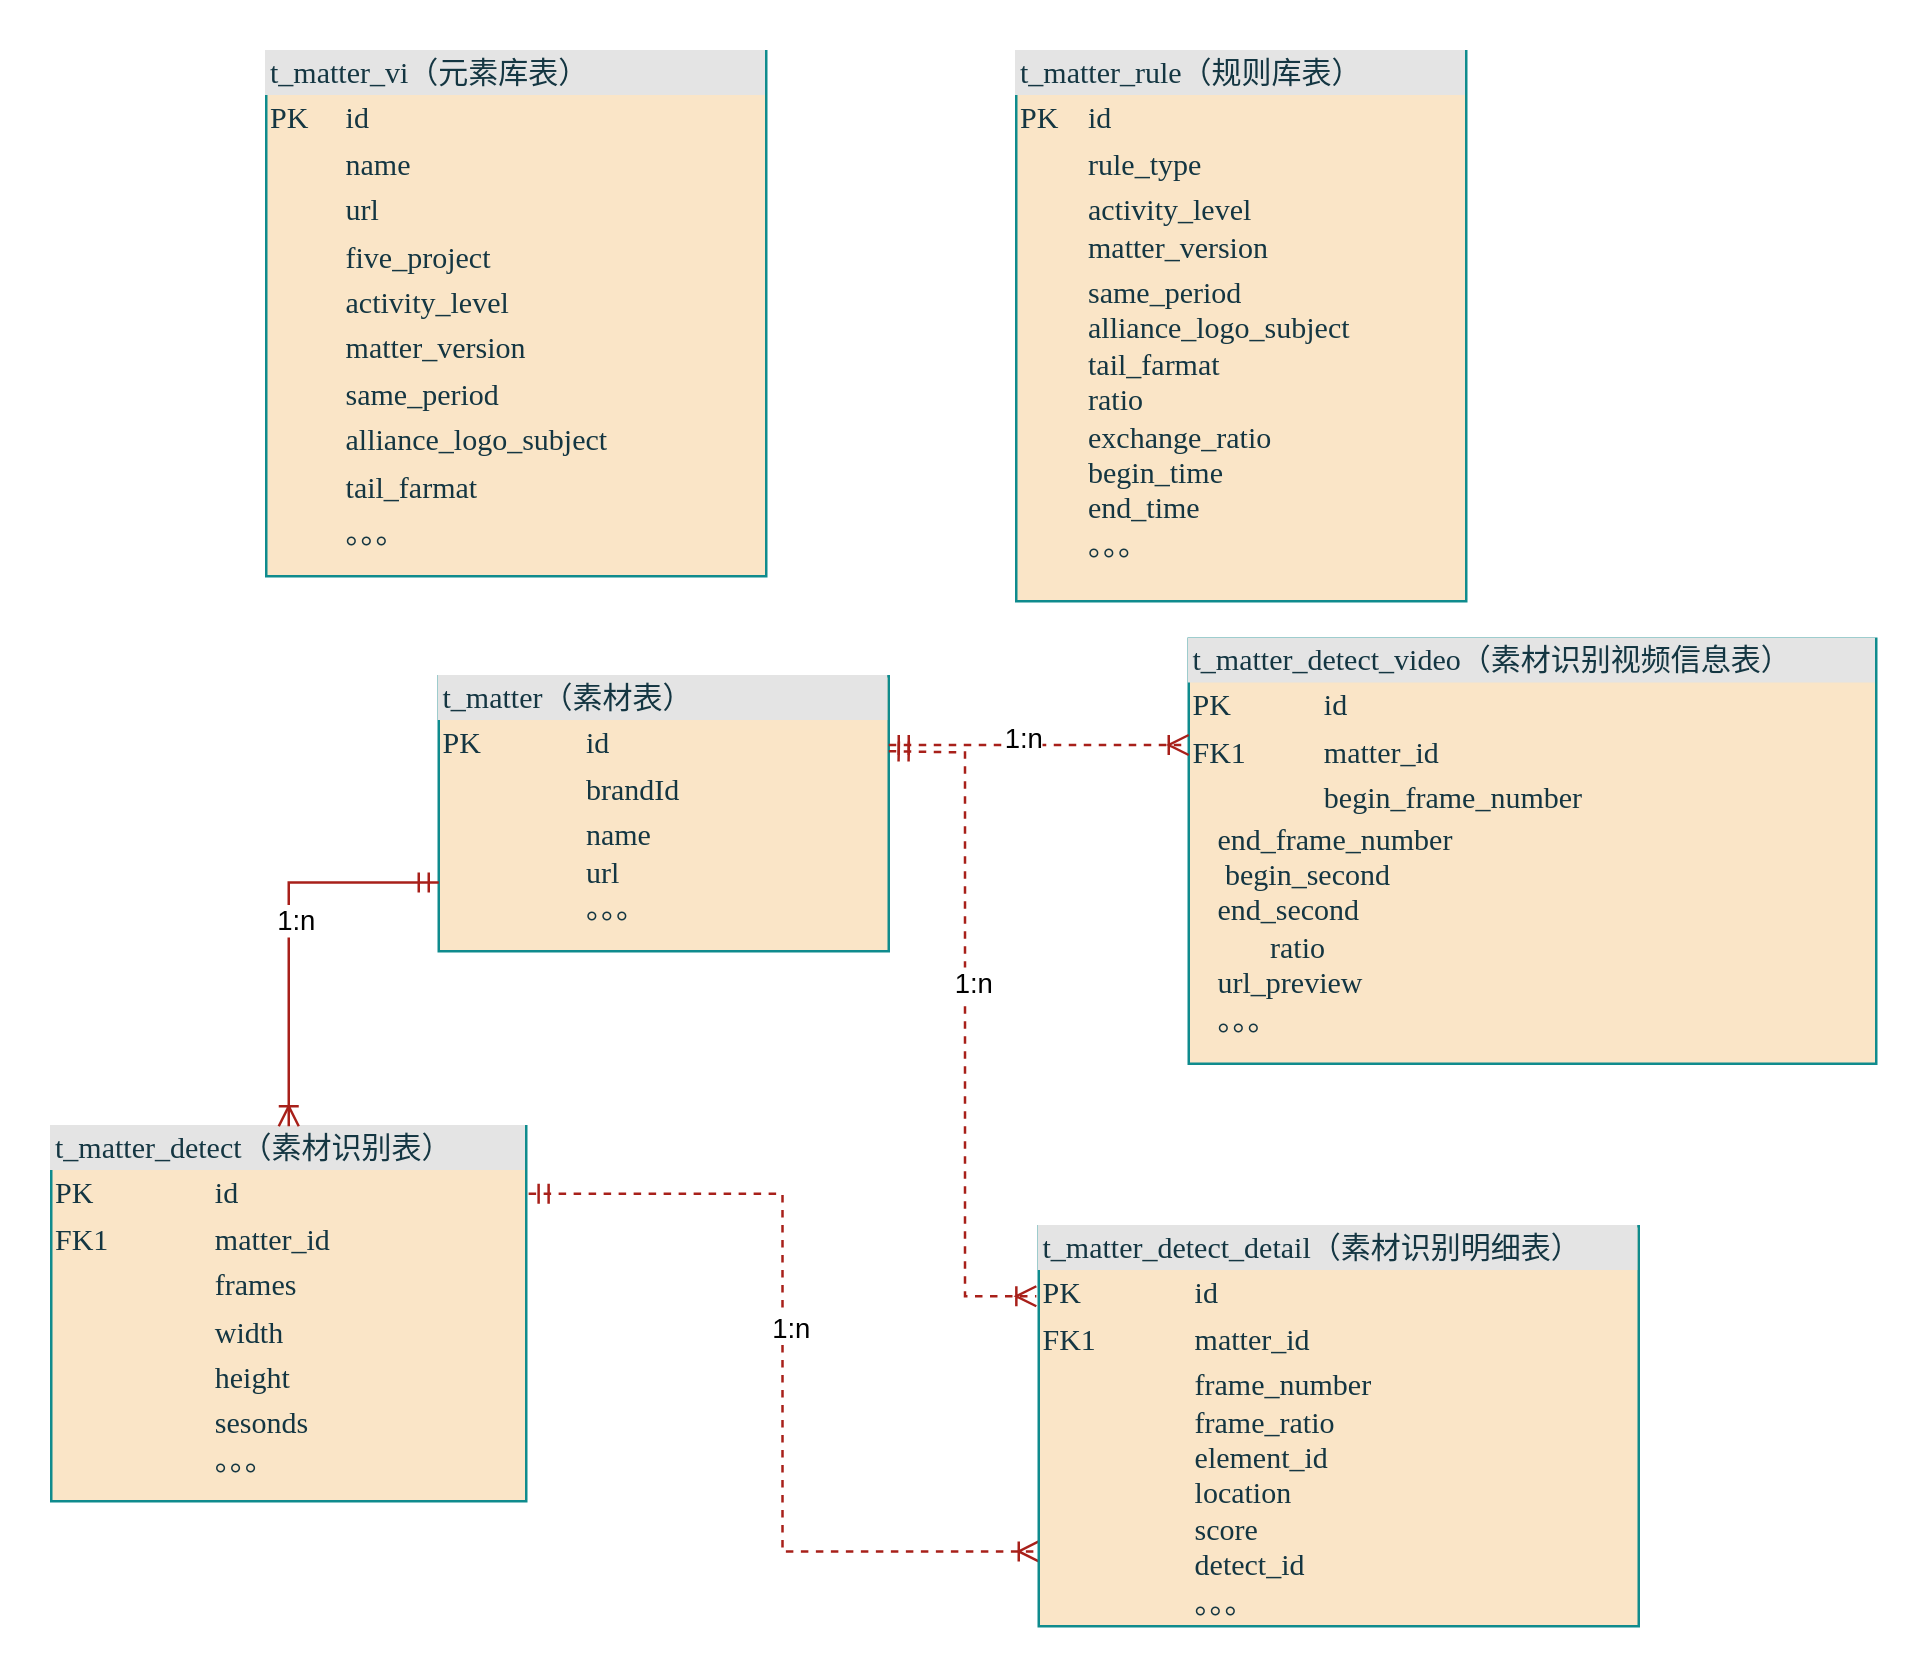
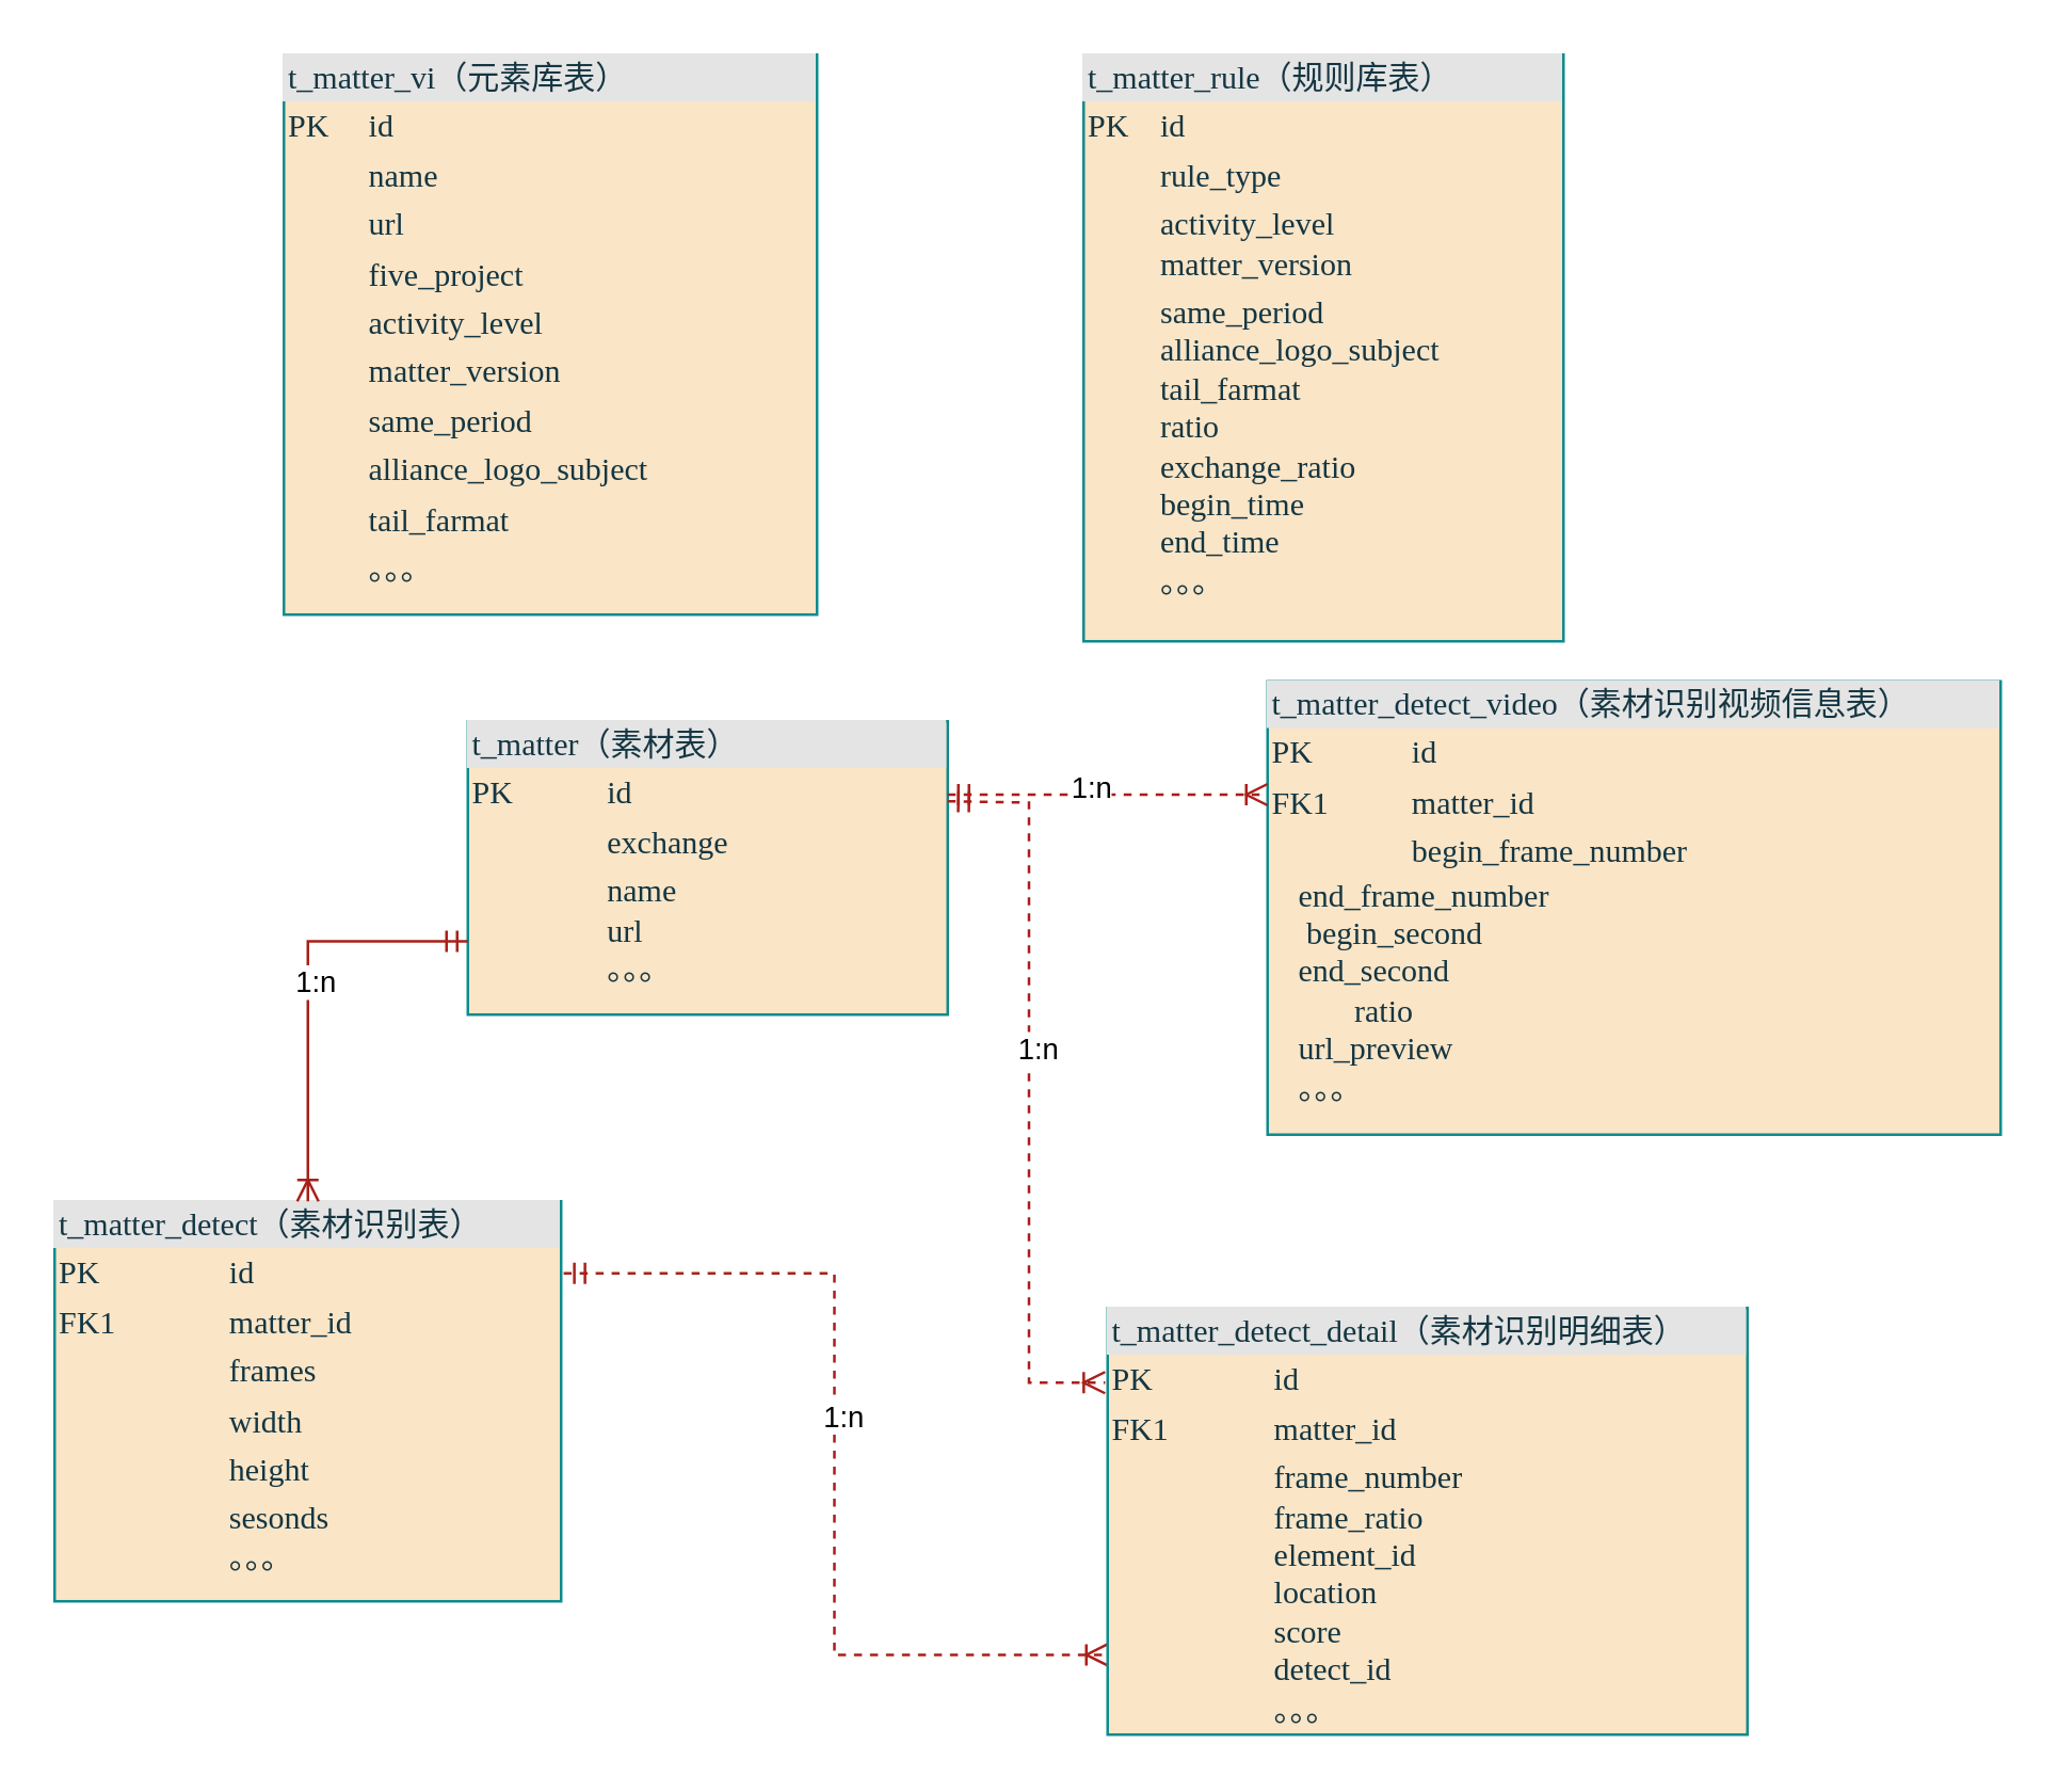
  <mxCell id="0" />
  <mxCell id="1" parent="0" />
- <mxCell id="2" value="&lt;div style=&quot;box-sizing:border-box;width:100%;background:#e4e4e4;padding:2px;&quot;&gt;t_matter（素材表）&lt;/div&gt;&lt;table style=&quot;width:100%;font-size:1em;&quot; cellpadding=&quot;2&quot; cellspacing=&quot;0&quot;&gt;&lt;tbody&gt;&lt;tr&gt;&lt;td&gt;PK&lt;/td&gt;&lt;td&gt;id&lt;/td&gt;&lt;/tr&gt;&lt;tr&gt;&lt;td&gt;&lt;br&gt;&lt;/td&gt;&lt;td&gt;brandId&lt;br&gt;&lt;/td&gt;&lt;/tr&gt;&lt;tr&gt;&lt;td&gt;&lt;/td&gt;&lt;td&gt;name&lt;br&gt;url&lt;br&gt;。。。&lt;/td&gt;&lt;/tr&gt;&lt;/tbody&gt;&lt;/table&gt;" style="verticalAlign=top;align=left;overflow=fill;html=1;rounded=0;shadow=0;comic=0;labelBackgroundColor=none;strokeWidth=1;fontFamily=Verdana;fontSize=12;fillColor=#FAE5C7;strokeColor=#0F8B8D;fontColor=#143642;" parent="1" vertex="1"><mxGeometry x="175" y="270" width="180" height="110" as="geometry" /></mxCell>
+ <mxCell id="2" value="&lt;div style=&quot;box-sizing:border-box;width:100%;background:#e4e4e4;padding:2px;&quot;&gt;t_matter（素材表）&lt;/div&gt;&lt;table style=&quot;width:100%;font-size:1em;&quot; cellpadding=&quot;2&quot; cellspacing=&quot;0&quot;&gt;&lt;tbody&gt;&lt;tr&gt;&lt;td&gt;PK&lt;/td&gt;&lt;td&gt;id&lt;/td&gt;&lt;/tr&gt;&lt;tr&gt;&lt;td&gt;&lt;br&gt;&lt;/td&gt;&lt;td&gt;exchange&lt;br&gt;&lt;/td&gt;&lt;/tr&gt;&lt;tr&gt;&lt;td&gt;&lt;/td&gt;&lt;td&gt;name&lt;br&gt;url&lt;br&gt;。。。&lt;/td&gt;&lt;/tr&gt;&lt;/tbody&gt;&lt;/table&gt;" style="verticalAlign=top;align=left;overflow=fill;html=1;rounded=0;shadow=0;comic=0;labelBackgroundColor=none;strokeWidth=1;fontFamily=Verdana;fontSize=12;fillColor=#FAE5C7;strokeColor=#0F8B8D;fontColor=#143642;" parent="1" vertex="1"><mxGeometry x="175" y="270" width="180" height="110" as="geometry" /></mxCell>
  <mxCell id="3" style="edgeStyle=orthogonalEdgeStyle;html=1;dashed=1;labelBackgroundColor=none;startArrow=ERmandOne;endArrow=ERoneToMany;fontFamily=Verdana;fontSize=12;align=left;strokeColor=#A8201A;fontColor=default;rounded=0;entryX=0;entryY=0.813;entryDx=0;entryDy=0;entryPerimeter=0;exitX=1.005;exitY=0.18;exitDx=0;exitDy=0;exitPerimeter=0;" parent="1" source="5" target="9" edge="1"><mxGeometry relative="1" as="geometry"><mxPoint x="275" y="620" as="targetPoint" /></mxGeometry></mxCell>
  <mxCell id="4" value="1:n" style="edgeLabel;html=1;align=center;verticalAlign=middle;resizable=0;points=[];" vertex="1" connectable="0" parent="3"><mxGeometry x="-0.109" y="3" relative="1" as="geometry"><mxPoint as="offset" /></mxGeometry></mxCell>
  <mxCell id="5" value="&lt;div style=&quot;box-sizing: border-box ; width: 100% ; background: #e4e4e4 ; padding: 2px&quot;&gt;t_matter_detect（素材识别表）&lt;/div&gt;&lt;table style=&quot;width: 100% ; font-size: 1em&quot; cellpadding=&quot;2&quot; cellspacing=&quot;0&quot;&gt;&lt;tbody&gt;&lt;tr&gt;&lt;td&gt;PK&lt;/td&gt;&lt;td&gt;id&lt;/td&gt;&lt;/tr&gt;&lt;tr&gt;&lt;td&gt;FK1&lt;/td&gt;&lt;td&gt;matter_id&lt;/td&gt;&lt;/tr&gt;&lt;tr&gt;&lt;td&gt;&lt;/td&gt;&lt;td&gt;frames&lt;/td&gt;&lt;/tr&gt;&lt;tr&gt;&lt;td&gt;&lt;br&gt;&lt;/td&gt;&lt;td&gt;width&lt;br&gt;&lt;/td&gt;&lt;/tr&gt;&lt;tr&gt;&lt;td&gt;&lt;br&gt;&lt;/td&gt;&lt;td&gt;height&lt;br&gt;&lt;/td&gt;&lt;/tr&gt;&lt;tr&gt;&lt;td&gt;&lt;br&gt;&lt;/td&gt;&lt;td&gt;sesonds&lt;br&gt;。。。&lt;/td&gt;&lt;/tr&gt;&lt;/tbody&gt;&lt;/table&gt;" style="verticalAlign=top;align=left;overflow=fill;html=1;rounded=0;shadow=0;comic=0;labelBackgroundColor=none;strokeWidth=1;fontFamily=Verdana;fontSize=12;fillColor=#FAE5C7;strokeColor=#0F8B8D;fontColor=#143642;" parent="1" vertex="1"><mxGeometry x="20" y="450" width="190" height="150" as="geometry" /></mxCell>
  <mxCell id="6" value="&lt;div style=&quot;box-sizing:border-box;width:100%;background:#e4e4e4;padding:2px;&quot;&gt;t_matter_detect_video（素材识别视频信息表）&lt;/div&gt;&lt;table style=&quot;width:100%;font-size:1em;&quot; cellpadding=&quot;2&quot; cellspacing=&quot;0&quot;&gt;&lt;tbody&gt;&lt;tr&gt;&lt;td&gt;PK&lt;/td&gt;&lt;td&gt;id&lt;/td&gt;&lt;/tr&gt;&lt;tr&gt;&lt;td&gt;FK1&lt;/td&gt;&lt;td&gt;matter_id&lt;/td&gt;&lt;/tr&gt;&lt;tr&gt;&lt;td&gt;&lt;/td&gt;&lt;td&gt;begin_frame_number&lt;/td&gt;&lt;/tr&gt;&lt;/tbody&gt;&lt;/table&gt;&lt;span style=&quot;&quot;&gt; &lt;/span&gt;&lt;span style=&quot;white-space: pre;&quot;&gt; &lt;/span&gt;&amp;nbsp; &amp;nbsp;end_frame_number&lt;br&gt;&lt;span style=&quot;&quot;&gt; &lt;span style=&quot;&quot;&gt; &lt;/span&gt;&lt;/span&gt;&amp;nbsp;&lt;span style=&quot;white-space: pre;&quot;&gt; &lt;/span&gt;&amp;nbsp; &amp;nbsp;begin_second&lt;br&gt;&lt;span style=&quot;white-space: pre;&quot;&gt;&lt;span style=&quot;white-space: pre;&quot;&gt; &lt;/span&gt;   end_second&lt;br&gt;           ratio&lt;br&gt;    url_preview&lt;br/&gt;&lt;span style=&quot;white-space: pre;&quot;&gt; &lt;/span&gt;   。。。&lt;br/&gt;&lt;/span&gt;" style="verticalAlign=top;align=left;overflow=fill;html=1;rounded=0;shadow=0;comic=0;labelBackgroundColor=none;strokeWidth=1;fontFamily=Verdana;fontSize=12;fillColor=#FAE5C7;strokeColor=#0F8B8D;fontColor=#143642;" parent="1" vertex="1"><mxGeometry x="475" y="255" width="275" height="170" as="geometry" /></mxCell>
  <mxCell id="7" value="&lt;div style=&quot;box-sizing: border-box ; width: 100% ; background: #e4e4e4 ; padding: 2px&quot;&gt;t_matter_vi（元素库表）&lt;/div&gt;&lt;table style=&quot;width: 100% ; font-size: 1em&quot; cellpadding=&quot;2&quot; cellspacing=&quot;0&quot;&gt;&lt;tbody&gt;&lt;tr&gt;&lt;td&gt;PK&lt;/td&gt;&lt;td&gt;id&lt;/td&gt;&lt;/tr&gt;&lt;tr&gt;&lt;td&gt;&lt;br&gt;&lt;/td&gt;&lt;td&gt;name&lt;/td&gt;&lt;/tr&gt;&lt;tr&gt;&lt;td&gt;&lt;/td&gt;&lt;td&gt;url&lt;/td&gt;&lt;/tr&gt;&lt;tr&gt;&lt;td&gt;&lt;br&gt;&lt;/td&gt;&lt;td&gt;five_project&lt;br&gt;&lt;/td&gt;&lt;/tr&gt;&lt;tr&gt;&lt;td&gt;&lt;br&gt;&lt;/td&gt;&lt;td&gt;activity_level&lt;br&gt;&lt;/td&gt;&lt;/tr&gt;&lt;tr&gt;&lt;td&gt;&lt;br&gt;&lt;/td&gt;&lt;td&gt;matter_version&lt;br&gt;&lt;/td&gt;&lt;/tr&gt;&lt;tr&gt;&lt;td&gt;&lt;br&gt;&lt;/td&gt;&lt;td&gt;same_period&lt;br&gt;&lt;/td&gt;&lt;/tr&gt;&lt;tr&gt;&lt;td&gt;&lt;br&gt;&lt;/td&gt;&lt;td&gt;alliance_logo_subject&lt;br&gt;&lt;/td&gt;&lt;/tr&gt;&lt;tr&gt;&lt;td&gt;&lt;br&gt;&lt;/td&gt;&lt;td&gt;tail_farmat&lt;br&gt;&lt;/td&gt;&lt;/tr&gt;&lt;tr&gt;&lt;td&gt;&lt;br&gt;&lt;/td&gt;&lt;td&gt;。。。&lt;/td&gt;&lt;/tr&gt;&lt;/tbody&gt;&lt;/table&gt;" style="verticalAlign=top;align=left;overflow=fill;html=1;rounded=0;shadow=0;comic=0;labelBackgroundColor=none;strokeWidth=1;fontFamily=Verdana;fontSize=12;fillColor=#FAE5C7;strokeColor=#0F8B8D;fontColor=#143642;" parent="1" vertex="1"><mxGeometry x="106" y="20" width="200" height="210" as="geometry" /></mxCell>
  <mxCell id="8" value="&lt;div style=&quot;box-sizing: border-box ; width: 100% ; background: #e4e4e4 ; padding: 2px&quot;&gt;t_matter_rule（规则库表）&lt;/div&gt;&lt;table style=&quot;width: 100% ; font-size: 1em&quot; cellpadding=&quot;2&quot; cellspacing=&quot;0&quot;&gt;&lt;tbody&gt;&lt;tr&gt;&lt;td&gt;PK&lt;/td&gt;&lt;td&gt;id&lt;/td&gt;&lt;/tr&gt;&lt;tr&gt;&lt;td&gt;&lt;br&gt;&lt;/td&gt;&lt;td&gt;rule_type&lt;/td&gt;&lt;/tr&gt;&lt;tr&gt;&lt;td&gt;&lt;/td&gt;&lt;td&gt;activity_level&lt;br&gt;matter_version&lt;br&gt;&lt;/td&gt;&lt;/tr&gt;&lt;tr&gt;&lt;td&gt;&lt;/td&gt;&lt;td&gt;same_period&lt;br&gt;alliance_logo_subject&lt;br&gt;tail_farmat&lt;br&gt;ratio&lt;br&gt;exchange_ratio&lt;br&gt;begin_time&lt;br&gt;end_time&lt;br&gt;。。。&lt;/td&gt;&lt;/tr&gt;&lt;/tbody&gt;&lt;/table&gt;" style="verticalAlign=top;align=left;overflow=fill;html=1;rounded=0;shadow=0;comic=0;labelBackgroundColor=none;strokeWidth=1;fontFamily=Verdana;fontSize=12;fillColor=#FAE5C7;strokeColor=#0F8B8D;fontColor=#143642;" parent="1" vertex="1"><mxGeometry x="406" y="20" width="180" height="220" as="geometry" /></mxCell>
  <mxCell id="9" value="&lt;div style=&quot;box-sizing:border-box;width:100%;background:#e4e4e4;padding:2px;&quot;&gt;t_matter_detect_detail（素材识别明细表）&lt;/div&gt;&lt;table style=&quot;width:100%;font-size:1em;&quot; cellpadding=&quot;2&quot; cellspacing=&quot;0&quot;&gt;&lt;tbody&gt;&lt;tr&gt;&lt;td&gt;PK&lt;/td&gt;&lt;td&gt;id&lt;/td&gt;&lt;/tr&gt;&lt;tr&gt;&lt;td&gt;FK1&lt;/td&gt;&lt;td&gt;matter_id&lt;br&gt;&lt;/td&gt;&lt;/tr&gt;&lt;tr&gt;&lt;td&gt;&lt;/td&gt;&lt;td&gt;frame_number&lt;br&gt;frame_ratio&lt;br&gt;element_id&lt;br&gt;location&lt;br&gt;score&lt;br&gt;detect_id&lt;br&gt;。。。&lt;/td&gt;&lt;/tr&gt;&lt;/tbody&gt;&lt;/table&gt;" style="verticalAlign=top;align=left;overflow=fill;html=1;rounded=0;shadow=0;comic=0;labelBackgroundColor=none;strokeWidth=1;fontFamily=Verdana;fontSize=12;fillColor=#FAE5C7;strokeColor=#0F8B8D;fontColor=#143642;" parent="1" vertex="1"><mxGeometry x="415" y="490" width="240" height="160" as="geometry" /></mxCell>
  <mxCell id="10" value="" style="edgeStyle=orthogonalEdgeStyle;html=1;endArrow=ERoneToMany;startArrow=ERmandOne;labelBackgroundColor=none;fontFamily=Verdana;fontSize=12;align=left;entryX=0.5;entryY=0;strokeColor=#A8201A;fontColor=default;rounded=0;exitX=0;exitY=0.75;exitDx=0;exitDy=0;entryDx=0;entryDy=0;" parent="1" source="2" target="5" edge="1"><mxGeometry width="100" height="100" relative="1" as="geometry"><mxPoint x="482.5" y="563" as="sourcePoint" /><mxPoint x="582.5" y="463" as="targetPoint" /></mxGeometry></mxCell>
  <mxCell id="11" value="1:n" style="edgeLabel;html=1;align=center;verticalAlign=middle;resizable=0;points=[];" vertex="1" connectable="0" parent="10"><mxGeometry x="-0.053" y="2" relative="1" as="geometry"><mxPoint as="offset" /></mxGeometry></mxCell>
  <mxCell id="12" style="edgeStyle=orthogonalEdgeStyle;html=1;dashed=1;labelBackgroundColor=none;startArrow=ERmandOne;endArrow=ERoneToMany;fontFamily=Verdana;fontSize=12;align=left;strokeColor=#A8201A;fontColor=default;rounded=0;entryX=0;entryY=0.25;entryDx=0;entryDy=0;exitX=1;exitY=0.25;exitDx=0;exitDy=0;" edge="1" parent="1" source="2" target="6"><mxGeometry relative="1" as="geometry"><mxPoint x="365" y="320" as="sourcePoint" /><mxPoint x="455" y="354.5" as="targetPoint" /></mxGeometry></mxCell>
  <mxCell id="13" value="1:n" style="edgeLabel;html=1;align=center;verticalAlign=middle;resizable=0;points=[];" vertex="1" connectable="0" parent="12"><mxGeometry x="-0.109" y="3" relative="1" as="geometry"><mxPoint as="offset" /></mxGeometry></mxCell>
  <mxCell id="14" style="edgeStyle=orthogonalEdgeStyle;html=1;dashed=1;labelBackgroundColor=none;startArrow=ERmandOne;endArrow=ERoneToMany;fontFamily=Verdana;fontSize=12;align=left;strokeColor=#A8201A;fontColor=default;rounded=0;entryX=-0.004;entryY=0.175;entryDx=0;entryDy=0;entryPerimeter=0;" edge="1" parent="1" target="9"><mxGeometry relative="1" as="geometry"><mxPoint x="355" y="300" as="sourcePoint" /><mxPoint x="485" y="308" as="targetPoint" /></mxGeometry></mxCell>
  <mxCell id="15" value="1:n" style="edgeLabel;html=1;align=center;verticalAlign=middle;resizable=0;points=[];" vertex="1" connectable="0" parent="14"><mxGeometry x="-0.109" y="3" relative="1" as="geometry"><mxPoint as="offset" /></mxGeometry></mxCell>
